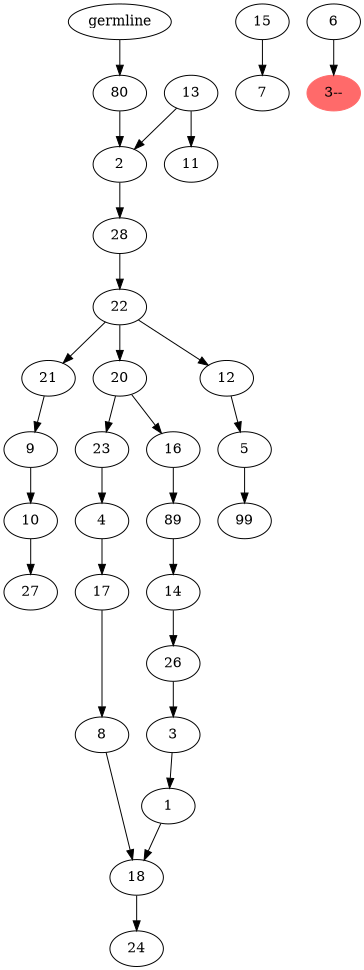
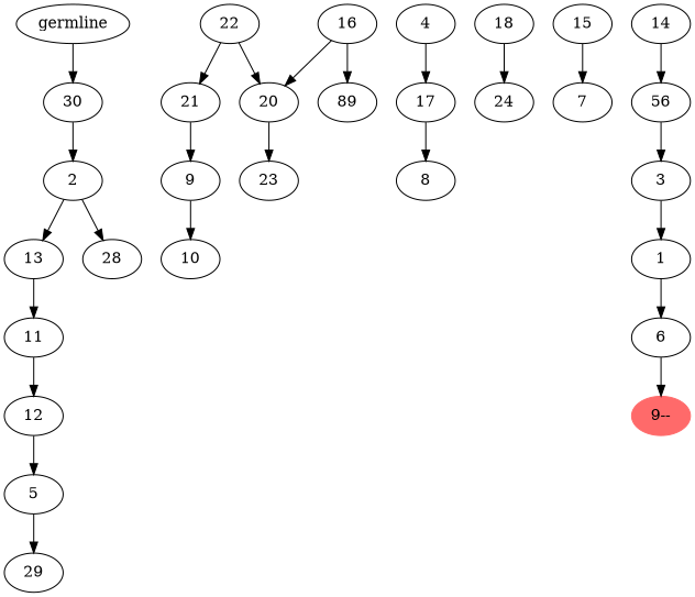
  digraph {
    n1 [label=germline]
-   n2 [label=80]
+   n2 [label=30]
    n3 [label=2]
    n4 [label=13]
    n5 [label=28]
    n6 [label=11]
    n7 [label=22]
    n8 [label=21]
    n9 [label=20]
    n10 [label=12]
    n11 [label=9]
    n12 [label=23]
    n13 [label=16]
    n14 [label=5]
    n15 [label=10]
-   n16 [label=27]
    n17 [label=4]
    n18 [label=89]
    n19 [label=17]
    n20 [label=8]
    n21 [label=18]
    n22 [label=24]
    n23 [label=15]
    n24 [label=7]
    n25 [label=14]
-   n26 [label=26]
+   n26 [label=56]
    n27 [label=3]
    n28 [label=1]
    n29 [label=6]
-   n30 [color=indianred1 label="3--" style=filled]
-   n31 [label=99]
+   n30 [color=indianred1 label="9--" style=filled]
+   n31 [label=29]
    n1 -> n2
    n2 -> n3
-   n4 -> n3
+   n3 -> n4
    n3 -> n5
    n4 -> n6
-   n5 -> n7
    n7 -> n8
    n7 -> n9
-   n7 -> n10
+   n6 -> n10
    n8 -> n11
    n9 -> n12
-   n9 -> n13
+   n13 -> n9
    n10 -> n14
    n11 -> n15
-   n12 -> n17
    n13 -> n18
    n14 -> n31
-   n15 -> n16
    n17 -> n19
-   n18 -> n25
    n19 -> n20
-   n20 -> n21
    n21 -> n22
    n23 -> n24
    n25 -> n26
    n26 -> n27
    n27 -> n28
-   n28 -> n21
+   n28 -> n29
    n29 -> n30
  }
